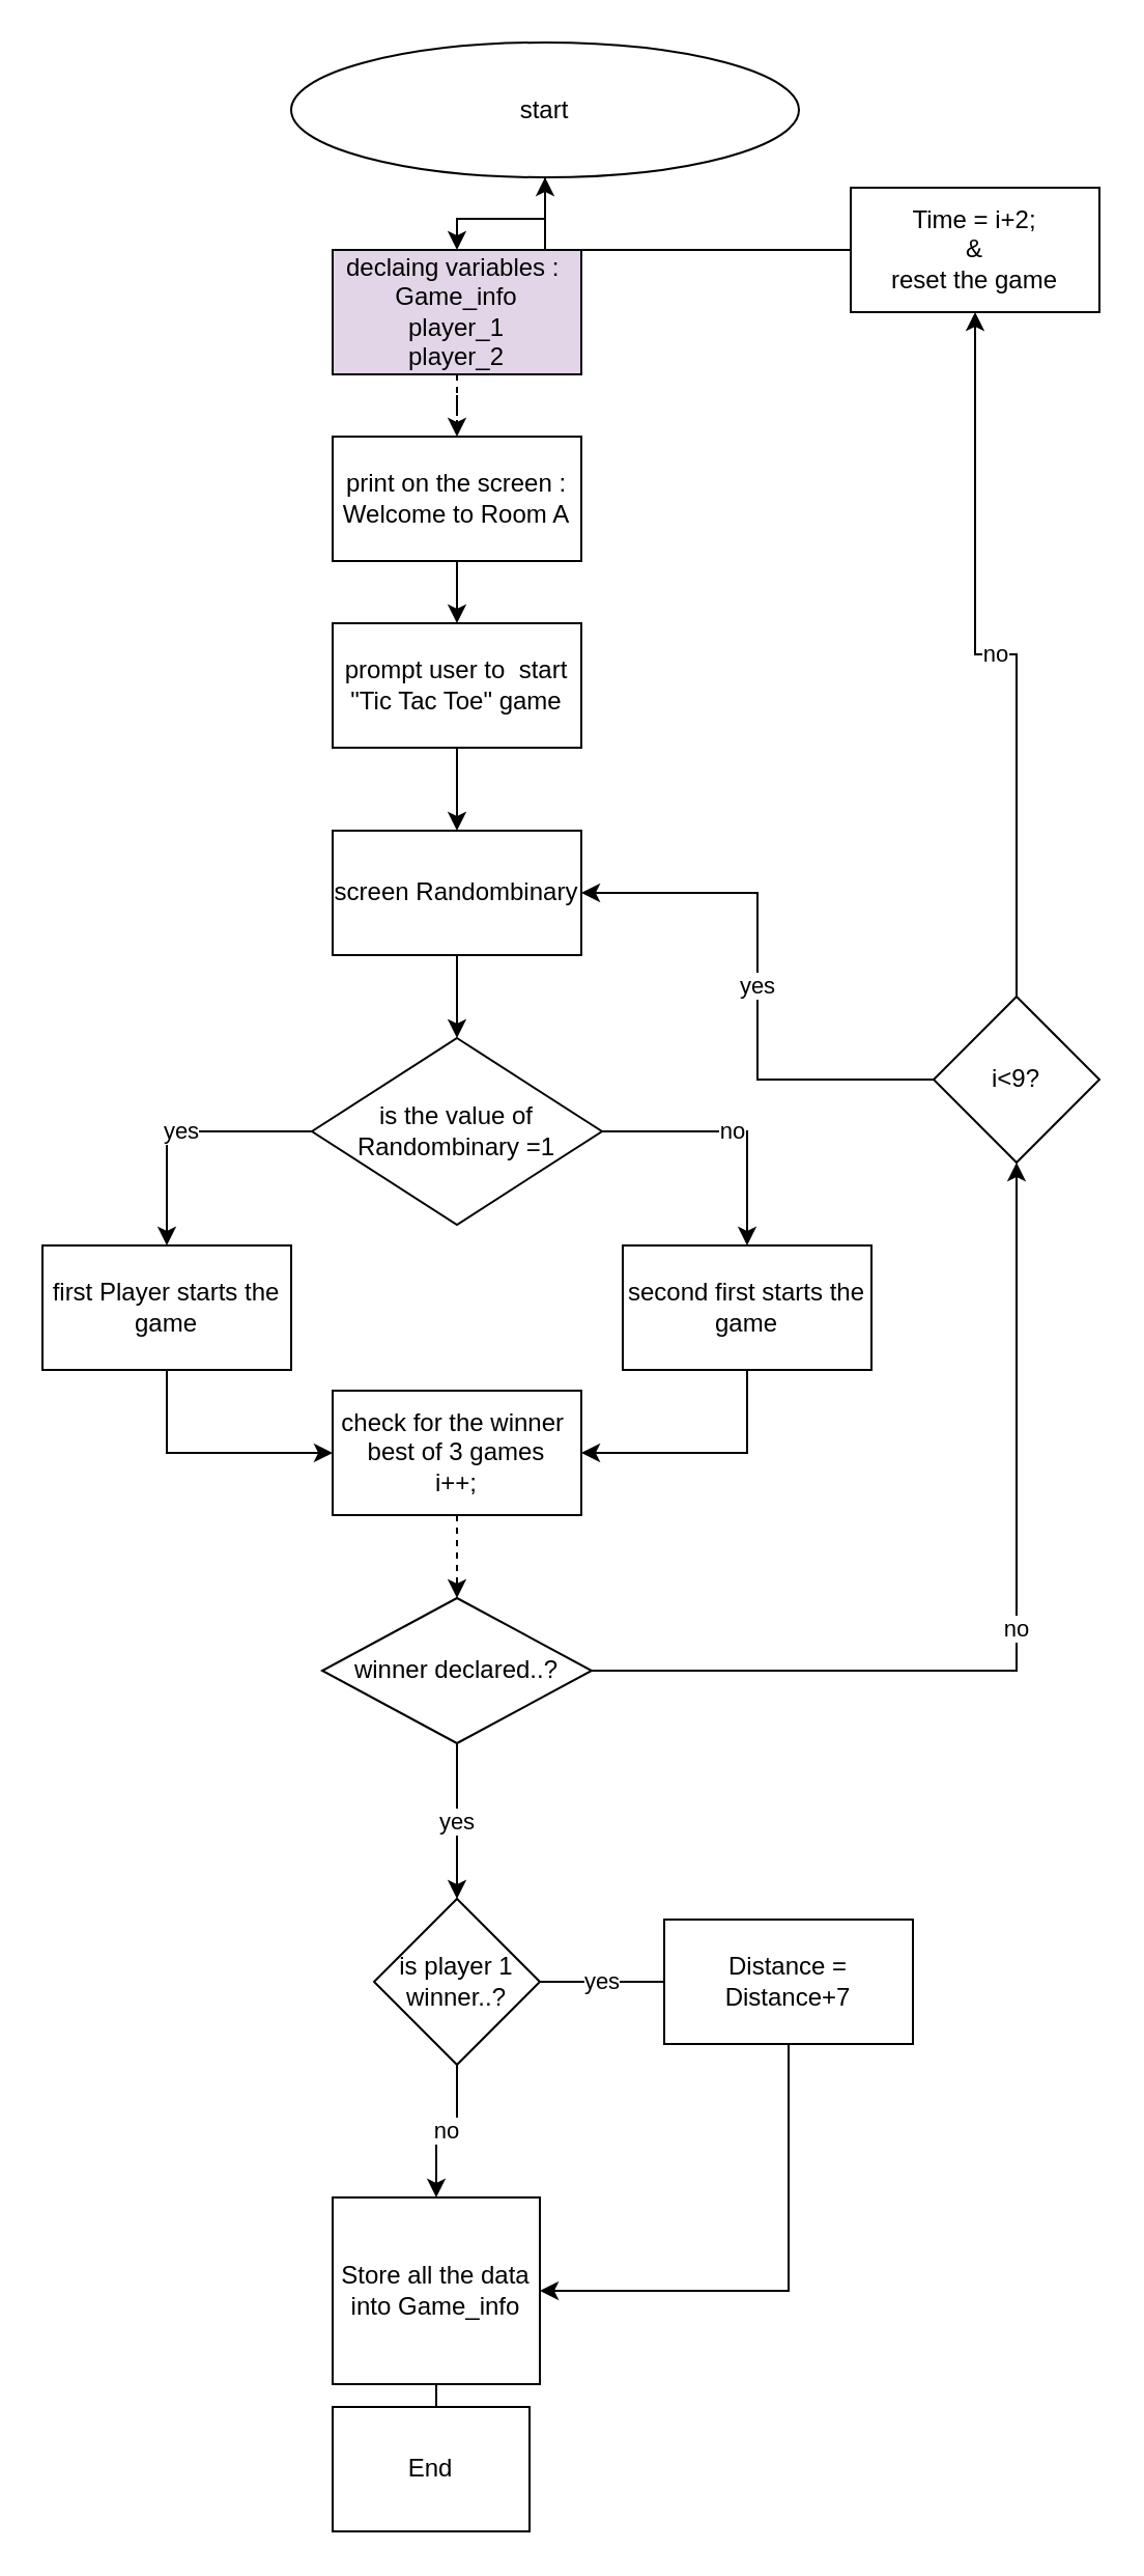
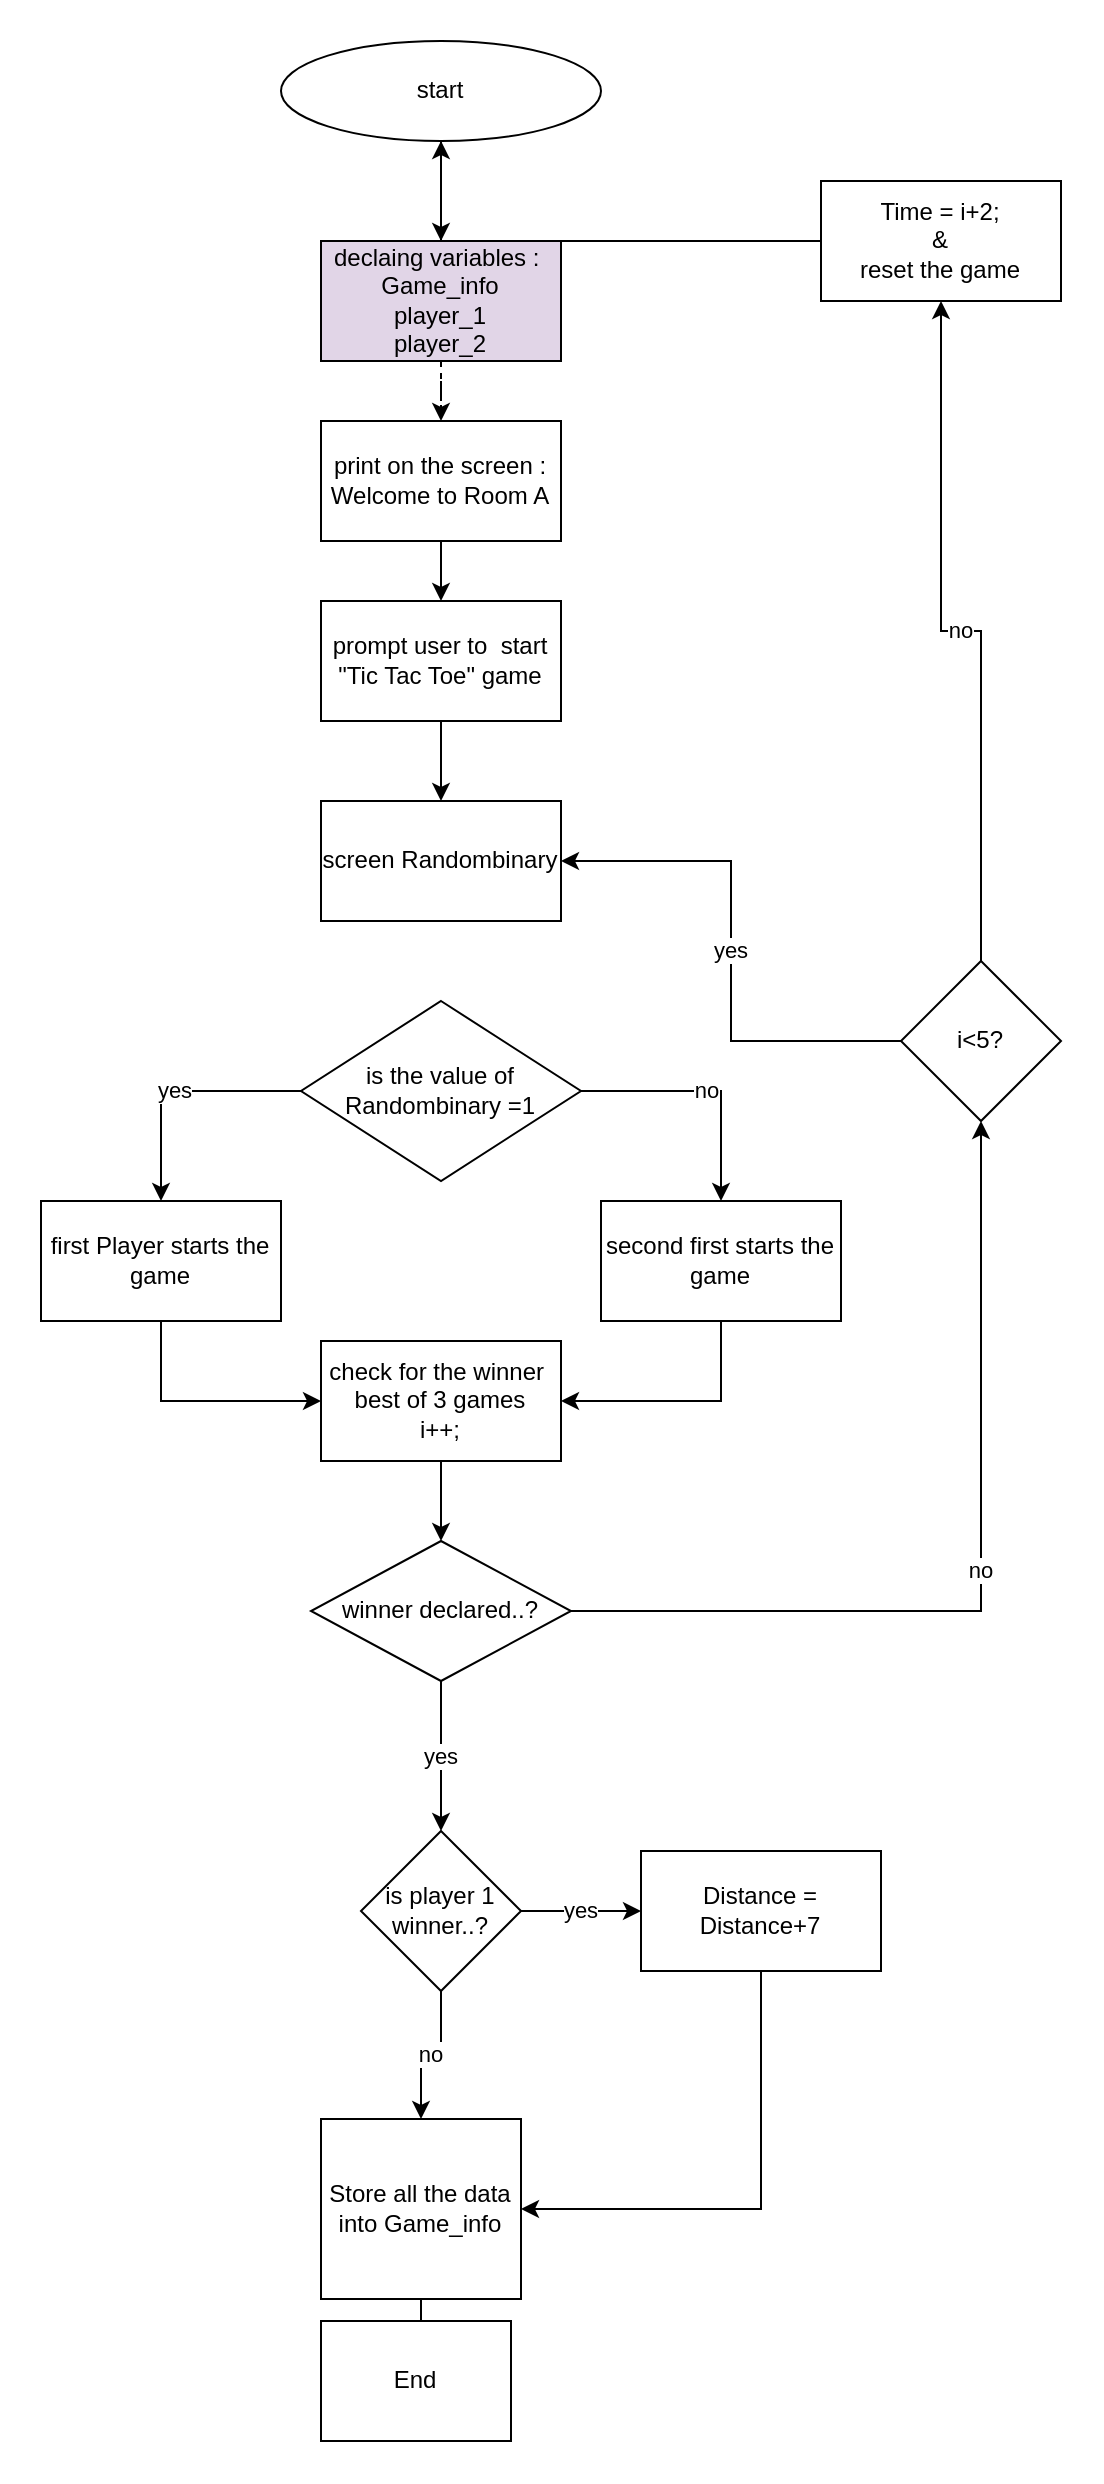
  <mxCell id="0" />
  <mxCell id="1" parent="0" />
  <mxCell id="2" style="edgeStyle=orthogonalEdgeStyle;rounded=0;orthogonalLoop=1;jettySize=auto;html=1;exitX=0.5;exitY=1;exitDx=0;exitDy=0;entryX=0.5;entryY=0;entryDx=0;entryDy=0;" edge="1" parent="1" source="3" target="5"><mxGeometry relative="1" as="geometry" /></mxCell>
- <mxCell id="3" value="start" style="ellipse;whiteSpace=wrap;html=1;" vertex="1" parent="1"><mxGeometry x="140" y="20" width="245" height="65" as="geometry" /></mxCell>
+ <mxCell id="3" value="start" style="ellipse;whiteSpace=wrap;html=1;" vertex="1" parent="1"><mxGeometry x="140" y="20" width="160" height="50" as="geometry" /></mxCell>
  <mxCell id="4" value="" style="edgeStyle=orthogonalEdgeStyle;rounded=0;orthogonalLoop=1;jettySize=auto;html=1;dashed=1;" edge="1" parent="1" source="5" target="7"><mxGeometry relative="1" as="geometry" /></mxCell>
  <mxCell id="5" value="declaing variables :&amp;nbsp;&lt;br&gt;Game_info&lt;br&gt;player_1&lt;br&gt;player_2" style="whiteSpace=wrap;html=1;fillColor=#e1d5e7;" vertex="1" parent="1"><mxGeometry x="160" y="120" width="120" height="60" as="geometry" /></mxCell>
  <mxCell id="6" value="" style="edgeStyle=orthogonalEdgeStyle;rounded=0;orthogonalLoop=1;jettySize=auto;html=1;" edge="1" parent="1" source="7" target="9"><mxGeometry relative="1" as="geometry" /></mxCell>
  <mxCell id="7" value="print on the screen :&lt;br&gt;Welcome to Room A" style="whiteSpace=wrap;html=1;" vertex="1" parent="1"><mxGeometry x="160" y="210" width="120" height="60" as="geometry" /></mxCell>
  <mxCell id="8" value="" style="edgeStyle=orthogonalEdgeStyle;rounded=0;orthogonalLoop=1;jettySize=auto;html=1;" edge="1" parent="1" source="9" target="11"><mxGeometry relative="1" as="geometry" /></mxCell>
  <mxCell id="9" value="prompt user to&amp;nbsp; start &quot;Tic Tac Toe&quot; game" style="whiteSpace=wrap;html=1;" vertex="1" parent="1"><mxGeometry x="160" y="300" width="120" height="60" as="geometry" /></mxCell>
- <mxCell id="10" value="" style="edgeStyle=orthogonalEdgeStyle;rounded=0;orthogonalLoop=1;jettySize=auto;html=1;" edge="1" parent="1" source="11" target="14"><mxGeometry relative="1" as="geometry" /></mxCell>
  <mxCell id="11" value="screen Randombinary" style="whiteSpace=wrap;html=1;" vertex="1" parent="1"><mxGeometry x="160" y="400" width="120" height="60" as="geometry" /></mxCell>
  <mxCell id="12" value="yes" style="edgeStyle=orthogonalEdgeStyle;rounded=0;orthogonalLoop=1;jettySize=auto;html=1;" edge="1" parent="1" source="14" target="16"><mxGeometry relative="1" as="geometry" /></mxCell>
  <mxCell id="13" value="no" style="edgeStyle=orthogonalEdgeStyle;rounded=0;orthogonalLoop=1;jettySize=auto;html=1;" edge="1" parent="1" source="14" target="18"><mxGeometry relative="1" as="geometry" /></mxCell>
  <mxCell id="14" value="is the value of Randombinary =1" style="rhombus;whiteSpace=wrap;html=1;" vertex="1" parent="1"><mxGeometry x="150" y="500" width="140" height="90" as="geometry" /></mxCell>
  <mxCell id="15" style="edgeStyle=orthogonalEdgeStyle;rounded=0;orthogonalLoop=1;jettySize=auto;html=1;exitX=0.5;exitY=1;exitDx=0;exitDy=0;entryX=0;entryY=0.5;entryDx=0;entryDy=0;" edge="1" parent="1" source="16" target="20"><mxGeometry relative="1" as="geometry" /></mxCell>
  <mxCell id="16" value="first Player starts the game" style="whiteSpace=wrap;html=1;" vertex="1" parent="1"><mxGeometry x="20" y="600" width="120" height="60" as="geometry" /></mxCell>
  <mxCell id="17" style="edgeStyle=orthogonalEdgeStyle;rounded=0;orthogonalLoop=1;jettySize=auto;html=1;exitX=0.5;exitY=1;exitDx=0;exitDy=0;entryX=1;entryY=0.5;entryDx=0;entryDy=0;" edge="1" parent="1" source="18" target="20"><mxGeometry relative="1" as="geometry" /></mxCell>
  <mxCell id="18" value="second first starts the game" style="whiteSpace=wrap;html=1;" vertex="1" parent="1"><mxGeometry x="300" y="600" width="120" height="60" as="geometry" /></mxCell>
- <mxCell id="19" value="" style="edgeStyle=orthogonalEdgeStyle;rounded=0;orthogonalLoop=1;jettySize=auto;html=1;dashed=1;" edge="1" parent="1" source="20" target="23"><mxGeometry relative="1" as="geometry" /></mxCell>
+ <mxCell id="19" value="" style="edgeStyle=orthogonalEdgeStyle;rounded=0;orthogonalLoop=1;jettySize=auto;html=1;" edge="1" parent="1" source="20" target="23"><mxGeometry relative="1" as="geometry" /></mxCell>
  <mxCell id="20" value="check for the winner&amp;nbsp;&lt;br&gt;best of 3 games&lt;br&gt;i++;" style="whiteSpace=wrap;html=1;" vertex="1" parent="1"><mxGeometry x="160" y="670" width="120" height="60" as="geometry" /></mxCell>
  <mxCell id="21" value="no" style="edgeStyle=orthogonalEdgeStyle;rounded=0;orthogonalLoop=1;jettySize=auto;html=1;" edge="1" parent="1" source="23" target="26"><mxGeometry relative="1" as="geometry" /></mxCell>
  <mxCell id="22" value="yes" style="edgeStyle=orthogonalEdgeStyle;rounded=0;orthogonalLoop=1;jettySize=auto;html=1;" edge="1" parent="1" source="23" target="31"><mxGeometry relative="1" as="geometry" /></mxCell>
  <mxCell id="23" value="winner declared..?" style="rhombus;whiteSpace=wrap;html=1;" vertex="1" parent="1"><mxGeometry x="155" y="770" width="130" height="70" as="geometry" /></mxCell>
  <mxCell id="24" value="yes" style="edgeStyle=orthogonalEdgeStyle;rounded=0;orthogonalLoop=1;jettySize=auto;html=1;exitX=0;exitY=0.5;exitDx=0;exitDy=0;entryX=1;entryY=0.5;entryDx=0;entryDy=0;" edge="1" parent="1" source="26" target="11"><mxGeometry relative="1" as="geometry" /></mxCell>
  <mxCell id="25" value="no" style="edgeStyle=orthogonalEdgeStyle;rounded=0;orthogonalLoop=1;jettySize=auto;html=1;" edge="1" parent="1" source="26" target="28"><mxGeometry relative="1" as="geometry" /></mxCell>
- <mxCell id="26" value="i&amp;lt;9?" style="rhombus;whiteSpace=wrap;html=1;" vertex="1" parent="1"><mxGeometry x="450" y="480" width="80" height="80" as="geometry" /></mxCell>
+ <mxCell id="26" value="i&amp;lt;5?" style="rhombus;whiteSpace=wrap;html=1;" vertex="1" parent="1"><mxGeometry x="450" y="480" width="80" height="80" as="geometry" /></mxCell>
  <mxCell id="27" style="edgeStyle=orthogonalEdgeStyle;rounded=0;orthogonalLoop=1;jettySize=auto;html=1;exitX=0;exitY=0.5;exitDx=0;exitDy=0;" edge="1" parent="1" source="28" target="3"><mxGeometry relative="1" as="geometry" /></mxCell>
  <mxCell id="28" value="Time = i+2;&lt;br&gt;&amp;amp;&lt;br&gt;reset the game" style="whiteSpace=wrap;html=1;" vertex="1" parent="1"><mxGeometry x="410" y="90" width="120" height="60" as="geometry" /></mxCell>
- <mxCell id="29" value="yes" style="edgeStyle=orthogonalEdgeStyle;rounded=0;orthogonalLoop=1;jettySize=auto;html=1;endArrow=none;" edge="1" parent="1" source="31" target="33"><mxGeometry relative="1" as="geometry" /></mxCell>
+ <mxCell id="29" value="yes" style="edgeStyle=orthogonalEdgeStyle;rounded=0;orthogonalLoop=1;jettySize=auto;html=1;" edge="1" parent="1" source="31" target="33"><mxGeometry relative="1" as="geometry" /></mxCell>
  <mxCell id="30" value="no" style="edgeStyle=orthogonalEdgeStyle;rounded=0;orthogonalLoop=1;jettySize=auto;html=1;" edge="1" parent="1" source="31" target="35"><mxGeometry relative="1" as="geometry" /></mxCell>
  <mxCell id="31" value="is player 1 winner..?" style="rhombus;whiteSpace=wrap;html=1;" vertex="1" parent="1"><mxGeometry x="180" y="915" width="80" height="80" as="geometry" /></mxCell>
  <mxCell id="32" style="edgeStyle=orthogonalEdgeStyle;rounded=0;orthogonalLoop=1;jettySize=auto;html=1;exitX=0.5;exitY=1;exitDx=0;exitDy=0;entryX=1;entryY=0.5;entryDx=0;entryDy=0;" edge="1" parent="1" source="33" target="35"><mxGeometry relative="1" as="geometry" /></mxCell>
  <mxCell id="33" value="Distance = Distance+7" style="whiteSpace=wrap;html=1;" vertex="1" parent="1"><mxGeometry x="320" y="925" width="120" height="60" as="geometry" /></mxCell>
  <mxCell id="34" value="" style="edgeStyle=orthogonalEdgeStyle;rounded=0;orthogonalLoop=1;jettySize=auto;html=1;" edge="1" parent="1" source="35" target="36"><mxGeometry relative="1" as="geometry" /></mxCell>
  <mxCell id="35" value="Store all the data into Game_info" style="whiteSpace=wrap;html=1;" vertex="1" parent="1"><mxGeometry x="160" y="1059" width="100" height="90" as="geometry" /></mxCell>
  <mxCell id="36" value="End" style="whiteSpace=wrap;html=1;" vertex="1" parent="1"><mxGeometry x="160" y="1160" width="95" height="60" as="geometry" /></mxCell>
